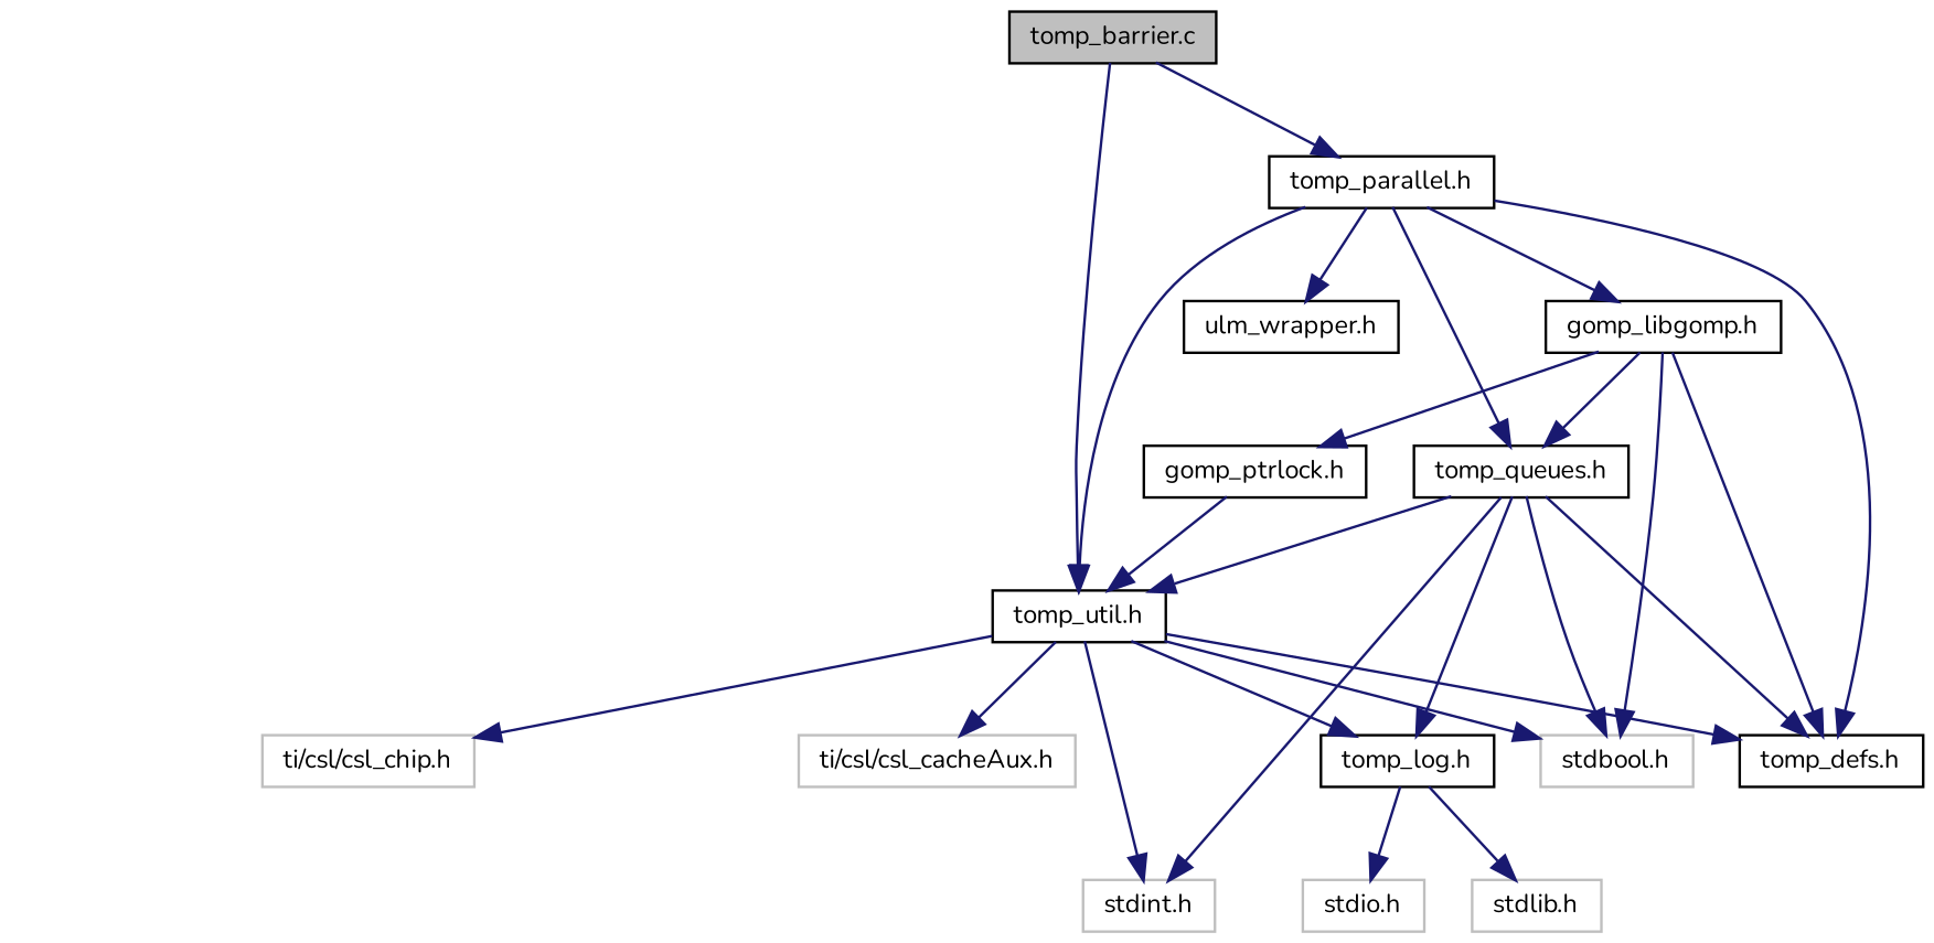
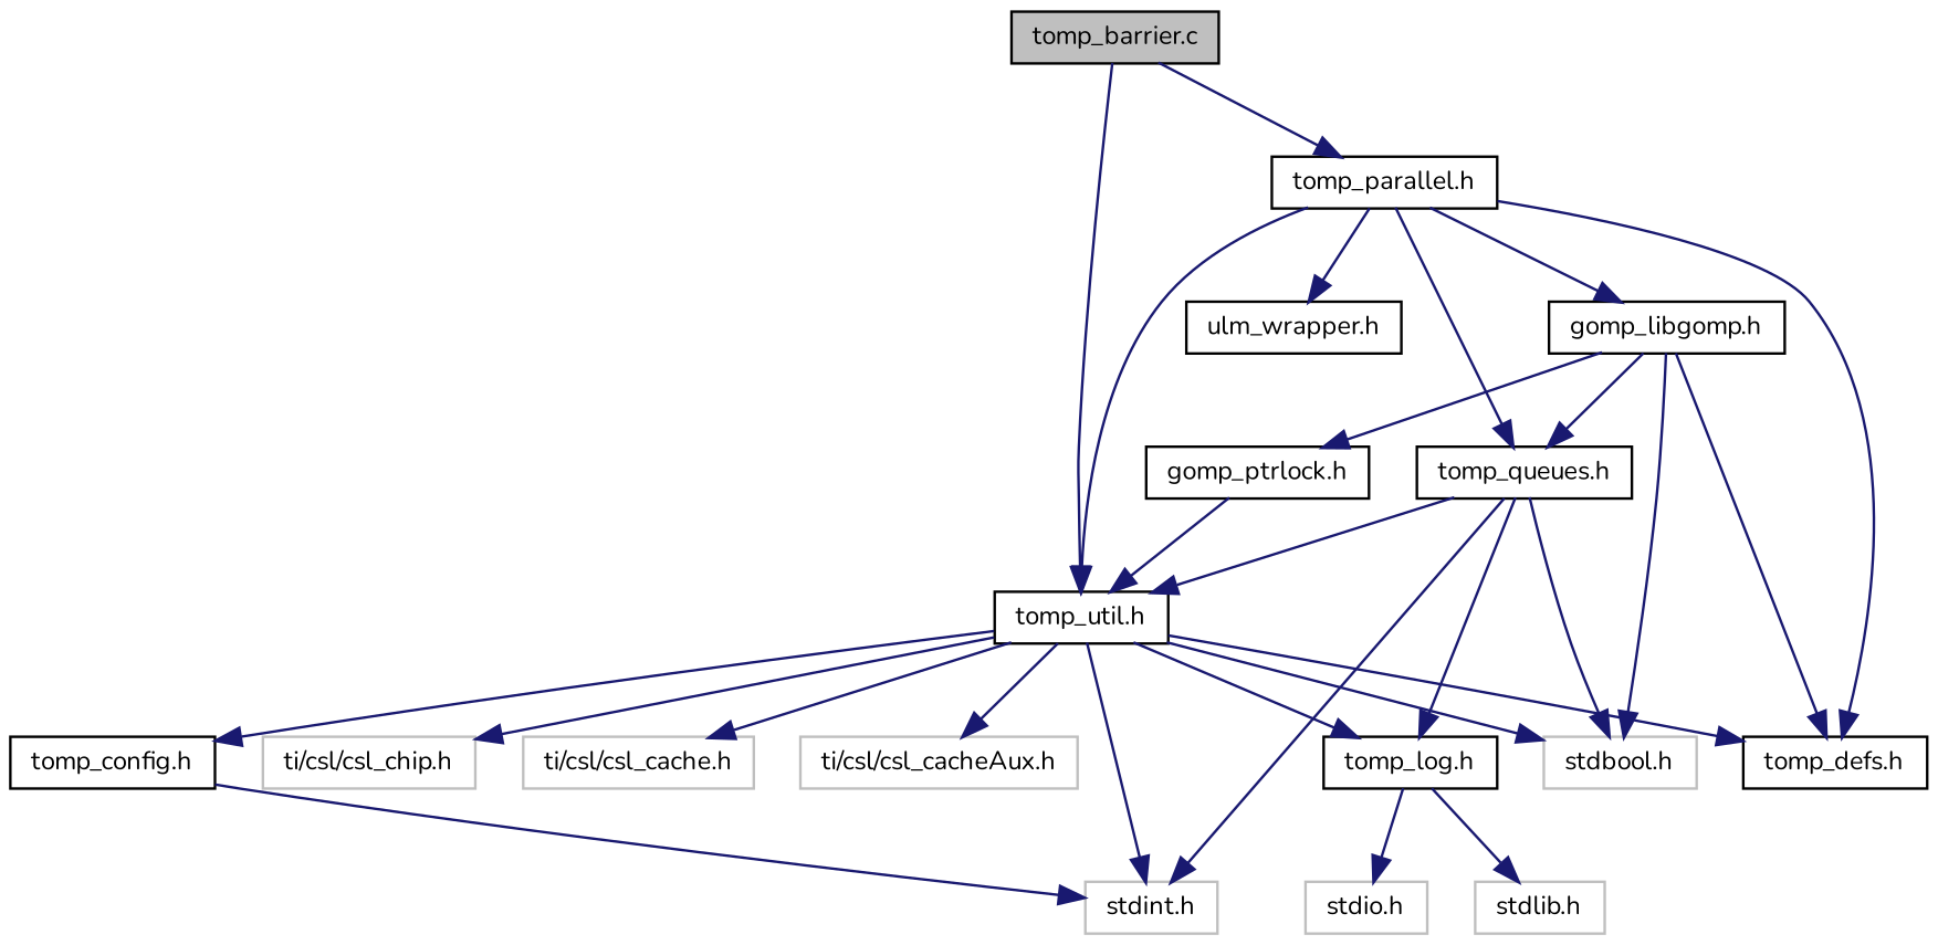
  digraph {
    fontname=Nunito
    node [color=black fillcolor=white fontname=Nunito fontsize=10 shape=record style=filled]
    edge [color=midnightblue fontname=Nunito fontsize=10 labelfontname=Helvetica labelfontsize=10 style=solid]
    n1 [fillcolor=grey75 fontcolor=black height=0.2 label="tomp_barrier.c" width=0.4]
    n2 [height=0.2 label="tomp_parallel.h" width=0.4]
    n3 [height=0.2 label="tomp_util.h" width=0.4]
    n4 [height=0.2 label="tomp_defs.h" width=0.4]
    n5 [height=0.2 label="tomp_queues.h" width=0.4]
    n6 [height=0.2 label="gomp_libgomp.h" width=0.4]
    n7 [height=0.2 label="ulm_wrapper.h" width=0.4]
    n8 [color=grey75 height=0.2 label="stdbool.h" width=0.4]
+   n9 [height=0.2 label="tomp_config.h" width=0.4]
    n10 [color=grey75 height=0.2 label="stdint.h" width=0.4]
    n11 [height=0.2 label="tomp_log.h" width=0.4]
    n12 [color=grey75 height=0.2 label="ti/csl/csl_chip.h" width=0.4]
+   n13 [color=grey75 height=0.2 label="ti/csl/csl_cache.h" width=0.4]
    n14 [color=grey75 height=0.2 label="ti/csl/csl_cacheAux.h" width=0.4]
    n15 [height=0.2 label="gomp_ptrlock.h" width=0.4]
    n16 [color=grey75 height=0.2 label="stdio.h" width=0.4]
    n17 [color=grey75 height=0.2 label="stdlib.h" width=0.4]
    n1 -> n2
    n1 -> n3
    n2 -> n3
    n2 -> n4
    n2 -> n5
    n2 -> n6
    n2 -> n7
    n3 -> n4
    n3 -> n8
+   n3 -> n9
    n3 -> n10
    n3 -> n11
    n3 -> n12
+   n3 -> n13
    n3 -> n14
    n5 -> n3
-   n5 -> n4
    n5 -> n8
    n5 -> n10
    n5 -> n11
    n6 -> n4
    n6 -> n5
    n6 -> n8
    n6 -> n15
+   n9 -> n10
    n11 -> n16
    n11 -> n17
    n15 -> n3
  }
